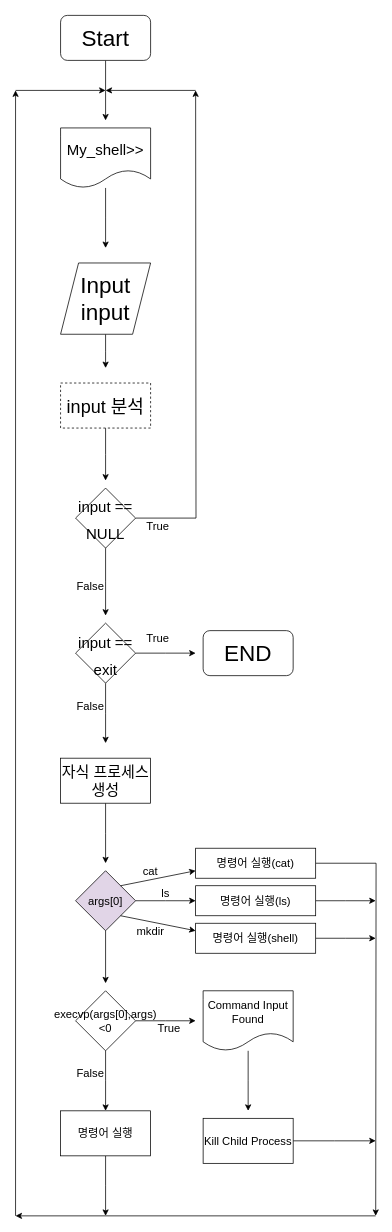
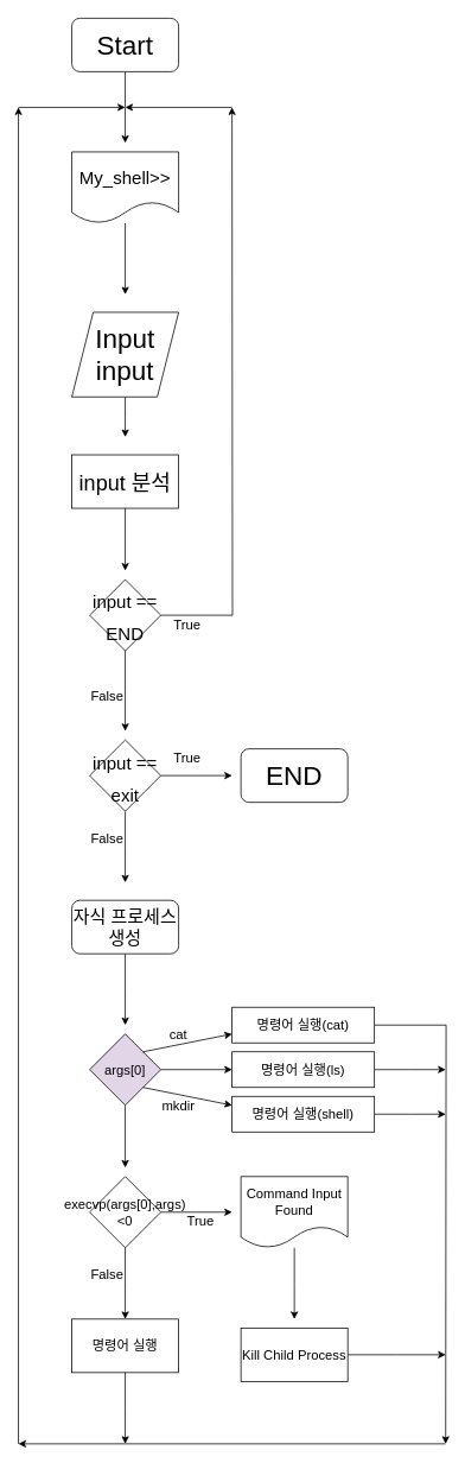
  <mxCell id="0" />
  <mxCell id="1" parent="0" />
  <mxCell id="2" value="" style="edgeStyle=orthogonalEdgeStyle;rounded=0;orthogonalLoop=1;jettySize=auto;html=1;" parent="1" source="3" edge="1"><mxGeometry relative="1" as="geometry"><mxPoint x="140" y="160" as="targetPoint" /></mxGeometry></mxCell>
  <mxCell id="3" value="" style="rounded=1;whiteSpace=wrap;html=1;" parent="1" vertex="1"><mxGeometry x="80" y="20" width="120" height="60" as="geometry" /></mxCell>
  <mxCell id="4" value="" style="edgeStyle=orthogonalEdgeStyle;rounded=0;orthogonalLoop=1;jettySize=auto;html=1;fontSize=30;" parent="1" source="5" edge="1"><mxGeometry relative="1" as="geometry"><mxPoint x="140" y="330" as="targetPoint" /></mxGeometry></mxCell>
  <mxCell id="5" value="&lt;font style=&quot;font-size: 20px&quot;&gt;My_shell&amp;gt;&amp;gt;&lt;/font&gt;" style="shape=document;whiteSpace=wrap;html=1;boundedLbl=1;" parent="1" vertex="1"><mxGeometry x="80" y="170" width="120" height="80" as="geometry" /></mxCell>
  <mxCell id="6" value="Start" style="text;html=1;strokeColor=none;fillColor=none;align=center;verticalAlign=middle;whiteSpace=wrap;rounded=0;fontSize=30;" parent="1" vertex="1"><mxGeometry x="90" y="20" width="100" height="60" as="geometry" /></mxCell>
  <mxCell id="7" value="" style="edgeStyle=orthogonalEdgeStyle;rounded=0;orthogonalLoop=1;jettySize=auto;html=1;fontSize=30;" parent="1" source="8" edge="1"><mxGeometry relative="1" as="geometry"><mxPoint x="140" y="490" as="targetPoint" /></mxGeometry></mxCell>
  <mxCell id="8" value="Input input" style="shape=parallelogram;perimeter=parallelogramPerimeter;whiteSpace=wrap;html=1;fontSize=30;" parent="1" vertex="1"><mxGeometry x="80" y="350" width="120" height="95" as="geometry" /></mxCell>
  <mxCell id="9" value="" style="edgeStyle=orthogonalEdgeStyle;rounded=0;orthogonalLoop=1;jettySize=auto;html=1;fontSize=30;" parent="1" source="10" edge="1"><mxGeometry relative="1" as="geometry"><mxPoint x="140" y="640" as="targetPoint" /></mxGeometry></mxCell>
- <mxCell id="10" value="&lt;font style=&quot;font-size: 24px&quot;&gt;input 분석&lt;/font&gt;" style="rounded=0;whiteSpace=wrap;html=1;fontSize=30;dashed=1;" parent="1" vertex="1"><mxGeometry x="80" y="510" width="120" height="60" as="geometry" /></mxCell>
+ <mxCell id="10" value="&lt;font style=&quot;font-size: 24px&quot;&gt;input 분석&lt;/font&gt;" style="rounded=0;whiteSpace=wrap;html=1;fontSize=30;" parent="1" vertex="1"><mxGeometry x="80" y="510" width="120" height="60" as="geometry" /></mxCell>
  <mxCell id="11" value="" style="edgeStyle=orthogonalEdgeStyle;rounded=0;orthogonalLoop=1;jettySize=auto;html=1;fontSize=30;" parent="1" source="13" edge="1"><mxGeometry relative="1" as="geometry"><mxPoint x="260" y="120" as="targetPoint" /></mxGeometry></mxCell>
  <mxCell id="12" value="" style="edgeStyle=orthogonalEdgeStyle;rounded=0;orthogonalLoop=1;jettySize=auto;html=1;fontSize=15;" parent="1" source="13" edge="1"><mxGeometry relative="1" as="geometry"><mxPoint x="140" y="820" as="targetPoint" /></mxGeometry></mxCell>
- <mxCell id="13" value="&lt;font style=&quot;font-size: 20px&quot;&gt;input == NULL&lt;/font&gt;" style="rhombus;whiteSpace=wrap;html=1;fontSize=30;" parent="1" vertex="1"><mxGeometry x="100" y="650" width="80" height="80" as="geometry" /></mxCell>
+ <mxCell id="13" value="&lt;font style=&quot;font-size: 20px&quot;&gt;input == END&lt;/font&gt;" style="rhombus;whiteSpace=wrap;html=1;fontSize=30;" parent="1" vertex="1"><mxGeometry x="100" y="650" width="80" height="80" as="geometry" /></mxCell>
  <mxCell id="14" value="" style="edgeStyle=orthogonalEdgeStyle;rounded=0;orthogonalLoop=1;jettySize=auto;html=1;fontSize=15;" parent="1" source="16" edge="1"><mxGeometry relative="1" as="geometry"><mxPoint x="260" y="870" as="targetPoint" /></mxGeometry></mxCell>
  <mxCell id="15" value="" style="edgeStyle=orthogonalEdgeStyle;rounded=0;orthogonalLoop=1;jettySize=auto;html=1;fontSize=15;" parent="1" source="16" edge="1"><mxGeometry relative="1" as="geometry"><mxPoint x="140" y="990" as="targetPoint" /></mxGeometry></mxCell>
  <mxCell id="16" value="&lt;span style=&quot;font-size: 20px&quot;&gt;input == exit&lt;/span&gt;" style="rhombus;whiteSpace=wrap;html=1;fontSize=30;" parent="1" vertex="1"><mxGeometry x="100" y="830" width="80" height="80" as="geometry" /></mxCell>
  <mxCell id="17" value="" style="endArrow=classic;html=1;fontSize=30;" parent="1" edge="1"><mxGeometry width="50" height="50" relative="1" as="geometry"><mxPoint x="260" y="120" as="sourcePoint" /><mxPoint x="140" y="120" as="targetPoint" /></mxGeometry></mxCell>
  <mxCell id="18" value="True" style="text;html=1;strokeColor=none;fillColor=none;align=center;verticalAlign=middle;whiteSpace=wrap;rounded=0;fontSize=15;" parent="1" vertex="1"><mxGeometry x="190" y="690" width="40" height="20" as="geometry" /></mxCell>
  <mxCell id="19" value="&lt;font style=&quot;font-size: 30px&quot;&gt;END&lt;/font&gt;" style="rounded=1;whiteSpace=wrap;html=1;fontSize=15;" parent="1" vertex="1"><mxGeometry x="270" y="840" width="120" height="60" as="geometry" /></mxCell>
  <mxCell id="20" value="" style="edgeStyle=orthogonalEdgeStyle;rounded=0;orthogonalLoop=1;jettySize=auto;html=1;fontSize=15;" parent="1" source="21" edge="1"><mxGeometry relative="1" as="geometry"><mxPoint x="140" y="1150" as="targetPoint" /></mxGeometry></mxCell>
- <mxCell id="21" value="&lt;font style=&quot;font-size: 20px&quot;&gt;자식 프로세스 생성&lt;/font&gt;" style="rounded=0;whiteSpace=wrap;html=1;fontSize=15;" parent="1" vertex="1"><mxGeometry x="80" y="1010" width="120" height="60" as="geometry" /></mxCell>
+ <mxCell id="21" value="&lt;font style=&quot;font-size: 20px&quot;&gt;자식 프로세스 생성&lt;/font&gt;" style="whiteSpace=wrap;html=1;fontSize=15;rounded=1;" parent="1" vertex="1"><mxGeometry x="80" y="1010" width="120" height="60" as="geometry" /></mxCell>
  <mxCell id="22" value="" style="edgeStyle=orthogonalEdgeStyle;rounded=0;orthogonalLoop=1;jettySize=auto;html=1;fontSize=15;" parent="1" source="24" edge="1"><mxGeometry relative="1" as="geometry"><mxPoint x="260" y="1200" as="targetPoint" /></mxGeometry></mxCell>
  <mxCell id="23" value="" style="edgeStyle=orthogonalEdgeStyle;rounded=0;orthogonalLoop=1;jettySize=auto;html=1;fontSize=15;" parent="1" source="24" edge="1"><mxGeometry relative="1" as="geometry"><mxPoint x="140" y="1310" as="targetPoint" /></mxGeometry></mxCell>
  <mxCell id="24" value="args[0]" style="rhombus;whiteSpace=wrap;html=1;fontSize=15;fillColor=#e1d5e7;" parent="1" vertex="1"><mxGeometry x="100" y="1160" width="80" height="80" as="geometry" /></mxCell>
  <mxCell id="25" value="" style="edgeStyle=orthogonalEdgeStyle;rounded=0;orthogonalLoop=1;jettySize=auto;html=1;fontSize=15;" parent="1" source="27" edge="1"><mxGeometry relative="1" as="geometry"><mxPoint x="260" y="1360" as="targetPoint" /></mxGeometry></mxCell>
  <mxCell id="26" value="" style="edgeStyle=orthogonalEdgeStyle;rounded=0;orthogonalLoop=1;jettySize=auto;html=1;fontSize=15;" parent="1" source="27" edge="1"><mxGeometry relative="1" as="geometry"><mxPoint x="140" y="1480" as="targetPoint" /></mxGeometry></mxCell>
  <mxCell id="27" value="execvp(args[0],args)&amp;lt;0" style="rhombus;whiteSpace=wrap;html=1;fontSize=15;" parent="1" vertex="1"><mxGeometry x="100" y="1320" width="80" height="80" as="geometry" /></mxCell>
  <mxCell id="28" value="" style="endArrow=classic;html=1;fontSize=15;" parent="1" edge="1"><mxGeometry width="50" height="50" relative="1" as="geometry"><mxPoint x="160" y="1180" as="sourcePoint" /><mxPoint x="260" y="1160" as="targetPoint" /></mxGeometry></mxCell>
  <mxCell id="29" value="" style="endArrow=classic;html=1;fontSize=15;" parent="1" edge="1"><mxGeometry width="50" height="50" relative="1" as="geometry"><mxPoint x="160" y="1220" as="sourcePoint" /><mxPoint x="260" y="1240" as="targetPoint" /></mxGeometry></mxCell>
  <mxCell id="30" value="" style="edgeStyle=orthogonalEdgeStyle;rounded=0;orthogonalLoop=1;jettySize=auto;html=1;fontSize=15;" parent="1" source="31" edge="1"><mxGeometry relative="1" as="geometry"><mxPoint x="500" y="1200" as="targetPoint" /></mxGeometry></mxCell>
  <mxCell id="31" value="명령어 실행(ls)" style="rounded=0;whiteSpace=wrap;html=1;fontSize=15;" parent="1" vertex="1"><mxGeometry x="260" y="1180" width="160" height="40" as="geometry" /></mxCell>
  <mxCell id="32" value="" style="edgeStyle=orthogonalEdgeStyle;rounded=0;orthogonalLoop=1;jettySize=auto;html=1;fontSize=15;" parent="1" source="33" edge="1"><mxGeometry relative="1" as="geometry"><mxPoint x="500" y="1620" as="targetPoint" /></mxGeometry></mxCell>
  <mxCell id="33" value="명령어 실행(cat)" style="rounded=0;whiteSpace=wrap;html=1;fontSize=15;" parent="1" vertex="1"><mxGeometry x="260" y="1130" width="160" height="40" as="geometry" /></mxCell>
  <mxCell id="34" value="" style="edgeStyle=orthogonalEdgeStyle;rounded=0;orthogonalLoop=1;jettySize=auto;html=1;fontSize=15;" parent="1" source="35" edge="1"><mxGeometry relative="1" as="geometry"><mxPoint x="500" y="1250" as="targetPoint" /></mxGeometry></mxCell>
  <mxCell id="35" value="명령어 실행(shell)" style="rounded=0;whiteSpace=wrap;html=1;fontSize=15;" parent="1" vertex="1"><mxGeometry x="260" y="1230" width="160" height="40" as="geometry" /></mxCell>
  <mxCell id="36" value="cat" style="text;html=1;strokeColor=none;fillColor=none;align=center;verticalAlign=middle;whiteSpace=wrap;rounded=0;fontSize=15;" parent="1" vertex="1"><mxGeometry x="180" y="1150" width="40" height="20" as="geometry" /></mxCell>
- <mxCell id="37" value="ls" style="text;html=1;strokeColor=none;fillColor=none;align=center;verticalAlign=middle;whiteSpace=wrap;rounded=0;fontSize=15;" parent="1" vertex="1"><mxGeometry x="200" y="1180" width="40" height="20" as="geometry" /></mxCell>
  <mxCell id="38" value="mkdir" style="text;html=1;strokeColor=none;fillColor=none;align=center;verticalAlign=middle;whiteSpace=wrap;rounded=0;fontSize=15;" parent="1" vertex="1"><mxGeometry x="180" y="1230" width="40" height="20" as="geometry" /></mxCell>
  <mxCell id="39" value="False&lt;br&gt;" style="text;html=1;strokeColor=none;fillColor=none;align=center;verticalAlign=middle;whiteSpace=wrap;rounded=0;fontSize=15;" parent="1" vertex="1"><mxGeometry x="100" y="770" width="40" height="20" as="geometry" /></mxCell>
  <mxCell id="40" value="False" style="text;html=1;strokeColor=none;fillColor=none;align=center;verticalAlign=middle;whiteSpace=wrap;rounded=0;fontSize=15;" parent="1" vertex="1"><mxGeometry x="100" y="930" width="40" height="20" as="geometry" /></mxCell>
  <mxCell id="41" value="True" style="text;html=1;strokeColor=none;fillColor=none;align=center;verticalAlign=middle;whiteSpace=wrap;rounded=0;fontSize=15;" parent="1" vertex="1"><mxGeometry x="190" y="840" width="40" height="20" as="geometry" /></mxCell>
  <mxCell id="42" value="" style="edgeStyle=orthogonalEdgeStyle;rounded=0;orthogonalLoop=1;jettySize=auto;html=1;fontSize=15;" parent="1" source="43" edge="1"><mxGeometry relative="1" as="geometry"><mxPoint x="330" y="1480" as="targetPoint" /></mxGeometry></mxCell>
  <mxCell id="43" value="Command Input Found" style="shape=document;whiteSpace=wrap;html=1;boundedLbl=1;fontSize=15;" parent="1" vertex="1"><mxGeometry x="270" y="1320" width="120" height="80" as="geometry" /></mxCell>
  <mxCell id="44" value="" style="edgeStyle=orthogonalEdgeStyle;rounded=0;orthogonalLoop=1;jettySize=auto;html=1;fontSize=15;" parent="1" source="45" edge="1"><mxGeometry relative="1" as="geometry"><mxPoint x="500" y="1520" as="targetPoint" /></mxGeometry></mxCell>
  <mxCell id="45" value="Kill Child Process" style="rounded=0;whiteSpace=wrap;html=1;fontSize=15;" parent="1" vertex="1"><mxGeometry x="270" y="1490" width="120" height="60" as="geometry" /></mxCell>
  <mxCell id="46" value="False" style="text;html=1;strokeColor=none;fillColor=none;align=center;verticalAlign=middle;whiteSpace=wrap;rounded=0;fontSize=15;" parent="1" vertex="1"><mxGeometry x="100" y="1420" width="40" height="20" as="geometry" /></mxCell>
  <mxCell id="47" value="True" style="text;html=1;strokeColor=none;fillColor=none;align=center;verticalAlign=middle;whiteSpace=wrap;rounded=0;fontSize=15;" parent="1" vertex="1"><mxGeometry x="205" y="1360" width="40" height="20" as="geometry" /></mxCell>
  <mxCell id="48" value="" style="edgeStyle=orthogonalEdgeStyle;rounded=0;orthogonalLoop=1;jettySize=auto;html=1;fontSize=15;" parent="1" source="49" edge="1"><mxGeometry relative="1" as="geometry"><mxPoint x="140" y="1620" as="targetPoint" /></mxGeometry></mxCell>
  <mxCell id="49" value="명령어 실행" style="rounded=0;whiteSpace=wrap;html=1;fontSize=15;" parent="1" vertex="1"><mxGeometry x="80" y="1480" width="120" height="60" as="geometry" /></mxCell>
  <mxCell id="50" value="" style="endArrow=classic;html=1;fontSize=15;" parent="1" edge="1"><mxGeometry width="50" height="50" relative="1" as="geometry"><mxPoint x="500" y="1620" as="sourcePoint" /><mxPoint x="20" y="1620" as="targetPoint" /></mxGeometry></mxCell>
  <mxCell id="51" value="" style="endArrow=classic;html=1;fontSize=15;" parent="1" edge="1"><mxGeometry width="50" height="50" relative="1" as="geometry"><mxPoint x="20" y="1620" as="sourcePoint" /><mxPoint x="20" y="120" as="targetPoint" /></mxGeometry></mxCell>
  <mxCell id="52" value="" style="endArrow=classic;html=1;fontSize=15;" parent="1" edge="1"><mxGeometry width="50" height="50" relative="1" as="geometry"><mxPoint x="20" y="120" as="sourcePoint" /><mxPoint x="140" y="120" as="targetPoint" /><Array as="points" /></mxGeometry></mxCell>
